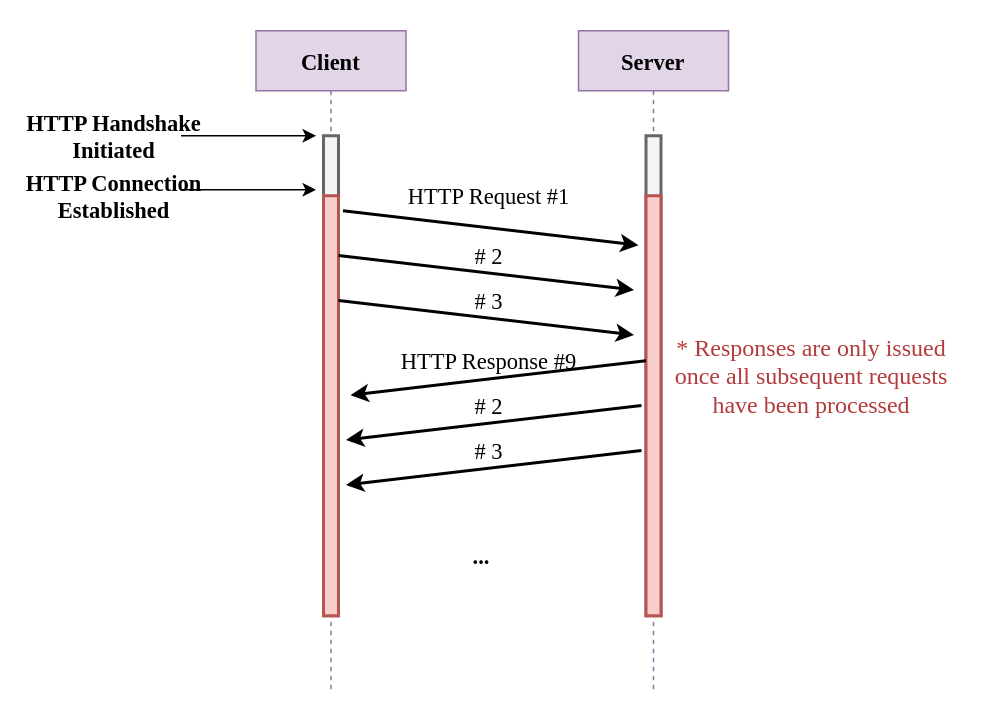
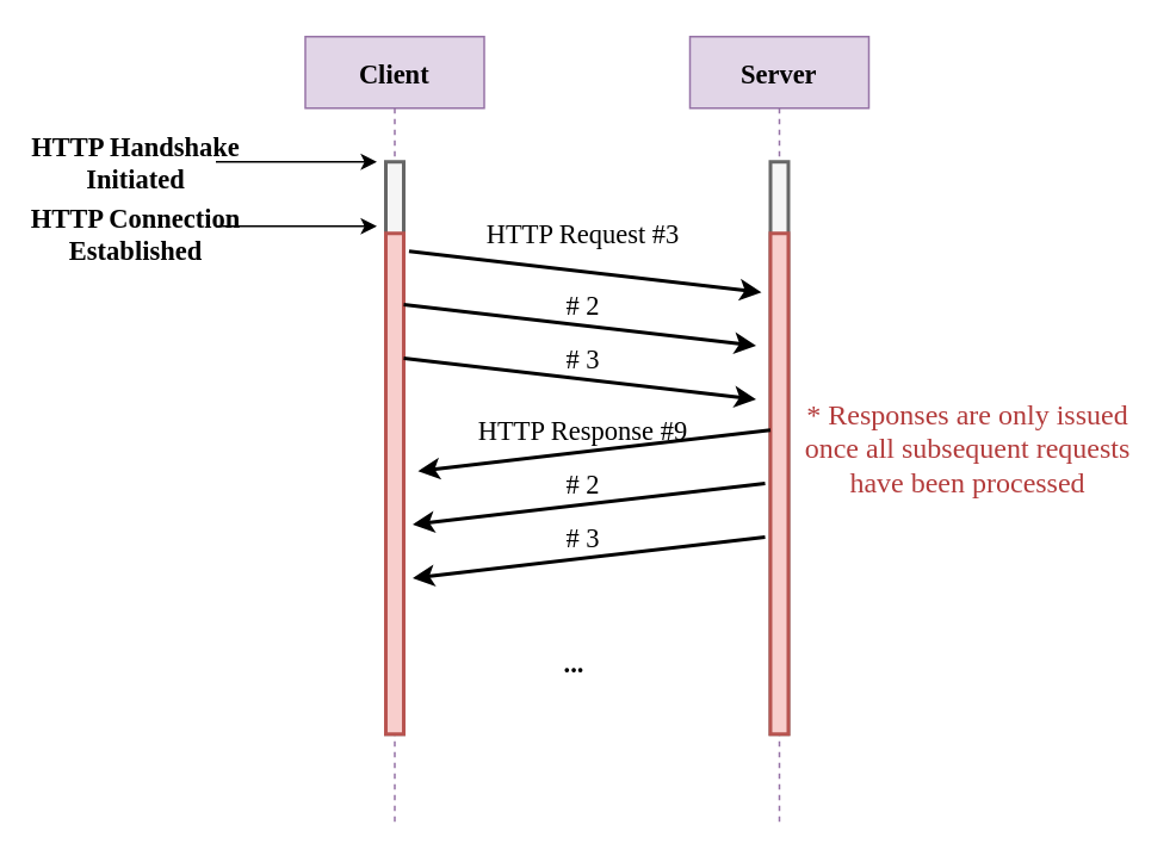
  <mxCell id="0" />
  <mxCell id="1" parent="0" />
  <mxCell id="2" value="Client" style="shape=umlLifeline;perimeter=lifelinePerimeter;container=1;collapsible=0;recursiveResize=0;rounded=0;shadow=0;strokeWidth=1;fillColor=#e1d5e7;strokeColor=#9673a6;fontStyle=1;fontFamily=Ubuntu Condensed;fontSource=https%3A%2F%2Ffonts.googleapis.com%2Fcss%3Ffamily%3DUbuntu%2BCondensed;fontSize=15;" parent="1" vertex="1"><mxGeometry x="170" y="20" width="100" height="440" as="geometry" /></mxCell>
  <mxCell id="3" value="" style="points=[];perimeter=orthogonalPerimeter;rounded=0;shadow=0;strokeWidth=2;fillColor=#f5f5f5;strokeColor=#666666;fontColor=#333333;fontFamily=Ubuntu Condensed;fontSource=https%3A%2F%2Ffonts.googleapis.com%2Fcss%3Ffamily%3DUbuntu%2BCondensed;fontSize=15;" parent="2" vertex="1"><mxGeometry x="45" y="70" width="10" height="320" as="geometry" /></mxCell>
  <mxCell id="4" value="" style="points=[];perimeter=orthogonalPerimeter;rounded=0;shadow=0;strokeWidth=2;fillColor=#f8cecc;strokeColor=#b85450;fontFamily=Ubuntu Condensed;fontSource=https%3A%2F%2Ffonts.googleapis.com%2Fcss%3Ffamily%3DUbuntu%2BCondensed;fontSize=15;" parent="2" vertex="1"><mxGeometry x="45" y="110" width="10" height="280" as="geometry" /></mxCell>
  <mxCell id="5" value="" style="endArrow=classic;html=1;rounded=0;fontSize=15;strokeWidth=1;fontFamily=Ubuntu Condensed;fontSource=https%3A%2F%2Ffonts.googleapis.com%2Fcss%3Ffamily%3DUbuntu%2BCondensed;" parent="2" edge="1"><mxGeometry width="50" height="50" relative="1" as="geometry"><mxPoint x="-50" y="70" as="sourcePoint" /><mxPoint x="40" y="70" as="targetPoint" /></mxGeometry></mxCell>
  <mxCell id="6" value="Server" style="shape=umlLifeline;perimeter=lifelinePerimeter;container=1;collapsible=0;recursiveResize=0;rounded=0;shadow=0;strokeWidth=1;fillColor=#e1d5e7;strokeColor=#9673a6;fontStyle=1;fontFamily=Ubuntu Condensed;fontSource=https%3A%2F%2Ffonts.googleapis.com%2Fcss%3Ffamily%3DUbuntu%2BCondensed;fontSize=15;" parent="1" vertex="1"><mxGeometry x="385" y="20" width="100" height="440" as="geometry" /></mxCell>
  <mxCell id="7" value="" style="points=[];perimeter=orthogonalPerimeter;rounded=0;shadow=0;strokeWidth=2;fillColor=#f5f5f5;fontColor=#333333;strokeColor=#666666;fontFamily=Ubuntu Condensed;fontSource=https%3A%2F%2Ffonts.googleapis.com%2Fcss%3Ffamily%3DUbuntu%2BCondensed;fontSize=15;" parent="6" vertex="1"><mxGeometry x="45" y="70" width="10" height="320" as="geometry" /></mxCell>
  <mxCell id="8" value="" style="points=[];perimeter=orthogonalPerimeter;rounded=0;shadow=0;strokeWidth=2;fillColor=#f8cecc;strokeColor=#b85450;fontFamily=Ubuntu Condensed;fontSource=https%3A%2F%2Ffonts.googleapis.com%2Fcss%3Ffamily%3DUbuntu%2BCondensed;fontSize=15;" parent="6" vertex="1"><mxGeometry x="45" y="110" width="10" height="280" as="geometry" /></mxCell>
  <mxCell id="9" value="" style="endArrow=classic;html=1;rounded=0;exitX=1.3;exitY=0.065;exitDx=0;exitDy=0;exitPerimeter=0;entryX=-0.5;entryY=0.139;entryDx=0;entryDy=0;entryPerimeter=0;strokeWidth=2;fontFamily=Ubuntu Condensed;fontSource=https%3A%2F%2Ffonts.googleapis.com%2Fcss%3Ffamily%3DUbuntu%2BCondensed;fontSize=15;" parent="1" edge="1"><mxGeometry width="50" height="50" relative="1" as="geometry"><mxPoint x="225" y="169.85" as="sourcePoint" /><mxPoint x="422" y="192.79" as="targetPoint" /></mxGeometry></mxCell>
  <mxCell id="10" value="" style="endArrow=classic;html=1;rounded=0;exitX=1.3;exitY=0.065;exitDx=0;exitDy=0;exitPerimeter=0;entryX=-0.5;entryY=0.139;entryDx=0;entryDy=0;entryPerimeter=0;strokeWidth=2;fontFamily=Ubuntu Condensed;fontSource=https%3A%2F%2Ffonts.googleapis.com%2Fcss%3Ffamily%3DUbuntu%2BCondensed;fontSize=15;" parent="1" edge="1"><mxGeometry width="50" height="50" relative="1" as="geometry"><mxPoint x="228" y="140" as="sourcePoint" /><mxPoint x="425" y="162.94" as="targetPoint" /></mxGeometry></mxCell>
  <mxCell id="11" value="" style="endArrow=classic;html=1;rounded=0;exitX=1.3;exitY=0.065;exitDx=0;exitDy=0;exitPerimeter=0;entryX=-0.5;entryY=0.139;entryDx=0;entryDy=0;entryPerimeter=0;strokeWidth=2;fontFamily=Ubuntu Condensed;fontSource=https%3A%2F%2Ffonts.googleapis.com%2Fcss%3Ffamily%3DUbuntu%2BCondensed;fontSize=15;" parent="1" edge="1"><mxGeometry width="50" height="50" relative="1" as="geometry"><mxPoint x="225" y="199.85" as="sourcePoint" /><mxPoint x="422" y="222.79" as="targetPoint" /></mxGeometry></mxCell>
  <mxCell id="12" value="" style="endArrow=classic;html=1;rounded=0;exitX=1.3;exitY=0.065;exitDx=0;exitDy=0;exitPerimeter=0;entryX=-0.5;entryY=0.139;entryDx=0;entryDy=0;entryPerimeter=0;strokeWidth=2;fontFamily=Ubuntu Condensed;fontSource=https%3A%2F%2Ffonts.googleapis.com%2Fcss%3Ffamily%3DUbuntu%2BCondensed;fontSize=15;" parent="1" edge="1"><mxGeometry width="50" height="50" relative="1" as="geometry"><mxPoint x="427" y="269.85" as="sourcePoint" /><mxPoint x="230" y="292.79" as="targetPoint" /></mxGeometry></mxCell>
  <mxCell id="13" value="" style="endArrow=classic;html=1;rounded=0;exitX=1.3;exitY=0.065;exitDx=0;exitDy=0;exitPerimeter=0;entryX=-0.5;entryY=0.139;entryDx=0;entryDy=0;entryPerimeter=0;strokeWidth=2;fontFamily=Ubuntu Condensed;fontSource=https%3A%2F%2Ffonts.googleapis.com%2Fcss%3Ffamily%3DUbuntu%2BCondensed;fontSize=15;" parent="1" edge="1"><mxGeometry width="50" height="50" relative="1" as="geometry"><mxPoint x="430" y="240" as="sourcePoint" /><mxPoint x="233" y="262.94" as="targetPoint" /></mxGeometry></mxCell>
  <mxCell id="14" value="" style="endArrow=classic;html=1;rounded=0;exitX=1.3;exitY=0.065;exitDx=0;exitDy=0;exitPerimeter=0;entryX=-0.5;entryY=0.139;entryDx=0;entryDy=0;entryPerimeter=0;strokeWidth=2;fontFamily=Ubuntu Condensed;fontSource=https%3A%2F%2Ffonts.googleapis.com%2Fcss%3Ffamily%3DUbuntu%2BCondensed;fontSize=15;" parent="1" edge="1"><mxGeometry width="50" height="50" relative="1" as="geometry"><mxPoint x="427" y="299.85" as="sourcePoint" /><mxPoint x="230" y="322.79" as="targetPoint" /></mxGeometry></mxCell>
- <mxCell id="15" value="HTTP Request #1" style="text;html=1;align=center;verticalAlign=middle;resizable=0;points=[];autosize=1;strokeColor=none;fillColor=none;fontFamily=Ubuntu Condensed;fontSource=https%3A%2F%2Ffonts.googleapis.com%2Fcss%3Ffamily%3DUbuntu%2BCondensed;fontSize=15;" parent="1" vertex="1"><mxGeometry x="265" y="115" width="120" height="30" as="geometry" /></mxCell>
+ <mxCell id="15" value="HTTP Request #3" style="text;html=1;align=center;verticalAlign=middle;resizable=0;points=[];autosize=1;strokeColor=none;fillColor=none;fontFamily=Ubuntu Condensed;fontSource=https%3A%2F%2Ffonts.googleapis.com%2Fcss%3Ffamily%3DUbuntu%2BCondensed;fontSize=15;" parent="1" vertex="1"><mxGeometry x="265" y="115" width="120" height="30" as="geometry" /></mxCell>
  <mxCell id="16" value="# 2" style="text;html=1;align=center;verticalAlign=middle;resizable=0;points=[];autosize=1;strokeColor=none;fillColor=none;fontFamily=Ubuntu Condensed;fontSource=https%3A%2F%2Ffonts.googleapis.com%2Fcss%3Ffamily%3DUbuntu%2BCondensed;fontSize=15;" parent="1" vertex="1"><mxGeometry x="305" y="155" width="40" height="30" as="geometry" /></mxCell>
  <mxCell id="17" value="# 3" style="text;html=1;align=center;verticalAlign=middle;resizable=0;points=[];autosize=1;strokeColor=none;fillColor=none;fontFamily=Ubuntu Condensed;fontSource=https%3A%2F%2Ffonts.googleapis.com%2Fcss%3Ffamily%3DUbuntu%2BCondensed;fontSize=15;" parent="1" vertex="1"><mxGeometry x="305" y="185" width="40" height="30" as="geometry" /></mxCell>
  <mxCell id="18" value="HTTP Response #9" style="text;html=1;align=center;verticalAlign=middle;resizable=0;points=[];autosize=1;strokeColor=none;fillColor=none;fontFamily=Ubuntu Condensed;fontSource=https%3A%2F%2Ffonts.googleapis.com%2Fcss%3Ffamily%3DUbuntu%2BCondensed;fontSize=15;" parent="1" vertex="1"><mxGeometry x="260" y="225" width="130" height="30" as="geometry" /></mxCell>
  <mxCell id="19" value="# 2" style="text;html=1;align=center;verticalAlign=middle;resizable=0;points=[];autosize=1;strokeColor=none;fillColor=none;fontFamily=Ubuntu Condensed;fontSource=https%3A%2F%2Ffonts.googleapis.com%2Fcss%3Ffamily%3DUbuntu%2BCondensed;fontSize=15;" parent="1" vertex="1"><mxGeometry x="305" y="255" width="40" height="30" as="geometry" /></mxCell>
  <mxCell id="20" value="# 3" style="text;html=1;align=center;verticalAlign=middle;resizable=0;points=[];autosize=1;strokeColor=none;fillColor=none;fontFamily=Ubuntu Condensed;fontSource=https%3A%2F%2Ffonts.googleapis.com%2Fcss%3Ffamily%3DUbuntu%2BCondensed;fontSize=15;" parent="1" vertex="1"><mxGeometry x="305" y="285" width="40" height="30" as="geometry" /></mxCell>
  <mxCell id="21" value="HTTP Handshake&lt;br style=&quot;font-size: 15px;&quot;&gt;Initiated" style="text;html=1;align=center;verticalAlign=middle;resizable=0;points=[];autosize=1;strokeColor=none;fillColor=none;fontStyle=1;fontFamily=Ubuntu Condensed;fontSource=https%3A%2F%2Ffonts.googleapis.com%2Fcss%3Ffamily%3DUbuntu%2BCondensed;fontSize=15;" parent="1" vertex="1"><mxGeometry x="20" y="65" width="110" height="50" as="geometry" /></mxCell>
  <mxCell id="22" value="HTTP Connection&lt;br style=&quot;font-size: 15px;&quot;&gt;Established" style="text;html=1;align=center;verticalAlign=middle;resizable=0;points=[];autosize=1;strokeColor=none;fillColor=none;fontStyle=1;fontFamily=Ubuntu Condensed;fontSource=https%3A%2F%2Ffonts.googleapis.com%2Fcss%3Ffamily%3DUbuntu%2BCondensed;fontSize=15;" parent="1" vertex="1"><mxGeometry x="20" y="105" width="110" height="50" as="geometry" /></mxCell>
  <mxCell id="23" value="&lt;b style=&quot;font-size: 15px;&quot;&gt;&lt;font style=&quot;font-size: 15px;&quot;&gt;...&lt;/font&gt;&lt;/b&gt;" style="text;html=1;align=center;verticalAlign=middle;resizable=0;points=[];autosize=1;strokeColor=none;fillColor=none;fontFamily=Ubuntu Condensed;fontSource=https%3A%2F%2Ffonts.googleapis.com%2Fcss%3Ffamily%3DUbuntu%2BCondensed;fontSize=15;" parent="1" vertex="1"><mxGeometry x="305" y="355" width="30" height="30" as="geometry" /></mxCell>
  <mxCell id="24" value="" style="endArrow=classic;html=1;rounded=0;fontSize=15;strokeWidth=1;fontFamily=Ubuntu Condensed;fontSource=https%3A%2F%2Ffonts.googleapis.com%2Fcss%3Ffamily%3DUbuntu%2BCondensed;" parent="1" edge="1"><mxGeometry width="50" height="50" relative="1" as="geometry"><mxPoint x="120" y="126" as="sourcePoint" /><mxPoint x="210" y="126" as="targetPoint" /></mxGeometry></mxCell>
  <mxCell id="25" value="* Responses are only issued&lt;br&gt;once all subsequent requests&lt;br&gt;have been processed" style="text;html=1;align=center;verticalAlign=middle;resizable=0;points=[];autosize=1;strokeColor=none;fillColor=none;fontSize=16;fontFamily=Ubuntu Condensed;fontColor=#B33B3B;" vertex="1" parent="1"><mxGeometry x="445" y="215" width="190" height="70" as="geometry" /></mxCell>
